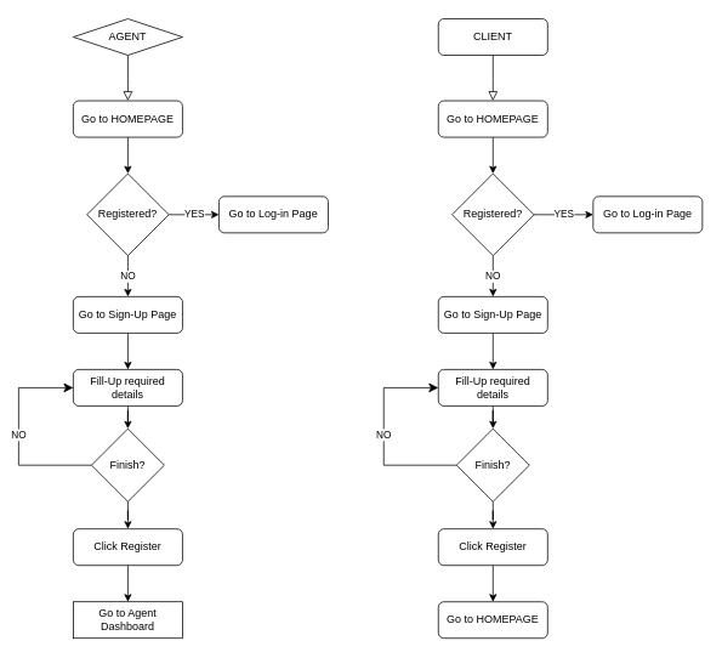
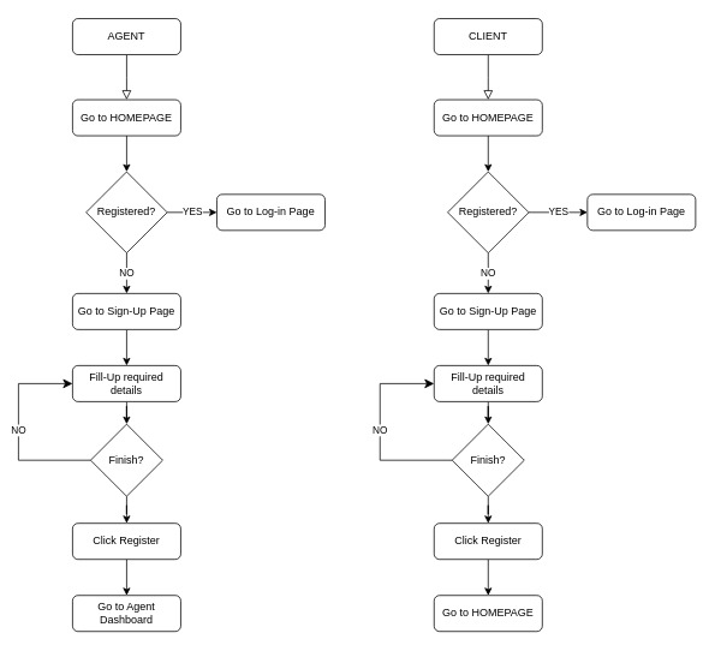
  <mxCell id="0" />
  <mxCell id="1" parent="0" />
  <mxCell id="2" value="" style="rounded=0;html=1;jettySize=auto;orthogonalLoop=1;fontSize=11;endArrow=block;endFill=0;endSize=8;strokeWidth=1;shadow=0;labelBackgroundColor=none;edgeStyle=orthogonalEdgeStyle;" parent="1" source="3" edge="1"><mxGeometry relative="1" as="geometry"><mxPoint x="140" y="110" as="targetPoint" /></mxGeometry></mxCell>
- <mxCell id="3" value="AGENT" style="rhombus;whiteSpace=wrap;html=1;fontSize=12;glass=0;strokeWidth=1;shadow=0;" parent="1" vertex="1"><mxGeometry x="80" y="20" width="120" height="40" as="geometry" /></mxCell>
+ <mxCell id="3" value="AGENT" style="rounded=1;whiteSpace=wrap;html=1;fontSize=12;glass=0;strokeWidth=1;shadow=0;" parent="1" vertex="1"><mxGeometry x="80" y="20" width="120" height="40" as="geometry" /></mxCell>
  <mxCell id="4" value="" style="edgeStyle=orthogonalEdgeStyle;rounded=0;orthogonalLoop=1;jettySize=auto;html=1;" edge="1" parent="1" source="5" target="8"><mxGeometry relative="1" as="geometry" /></mxCell>
  <mxCell id="5" value="Go to HOMEPAGE" style="rounded=1;whiteSpace=wrap;html=1;fontSize=12;glass=0;strokeWidth=1;shadow=0;" vertex="1" parent="1"><mxGeometry x="80" y="110" width="120" height="40" as="geometry" /></mxCell>
  <mxCell id="6" value="YES" style="edgeStyle=orthogonalEdgeStyle;rounded=0;orthogonalLoop=1;jettySize=auto;html=1;entryX=0;entryY=0.5;entryDx=0;entryDy=0;" edge="1" parent="1" source="8" target="9"><mxGeometry relative="1" as="geometry"><mxPoint x="250" y="235" as="targetPoint" /></mxGeometry></mxCell>
  <mxCell id="7" value="NO" style="edgeStyle=orthogonalEdgeStyle;rounded=0;orthogonalLoop=1;jettySize=auto;html=1;" edge="1" parent="1" source="8" target="11"><mxGeometry relative="1" as="geometry" /></mxCell>
  <mxCell id="8" value="Registered?" style="rhombus;whiteSpace=wrap;html=1;" vertex="1" parent="1"><mxGeometry x="95" y="190" width="90" height="90" as="geometry" /></mxCell>
  <mxCell id="9" value="Go to Log-in Page" style="rounded=1;whiteSpace=wrap;html=1;fontSize=12;glass=0;strokeWidth=1;shadow=0;" vertex="1" parent="1"><mxGeometry x="240" y="215" width="120" height="40" as="geometry" /></mxCell>
  <mxCell id="10" value="" style="edgeStyle=orthogonalEdgeStyle;rounded=0;orthogonalLoop=1;jettySize=auto;html=1;" edge="1" parent="1" source="11" target="13"><mxGeometry relative="1" as="geometry" /></mxCell>
  <mxCell id="11" value="Go to Sign-Up Page" style="rounded=1;whiteSpace=wrap;html=1;fontSize=12;glass=0;strokeWidth=1;shadow=0;" vertex="1" parent="1"><mxGeometry x="80" y="325" width="120" height="40" as="geometry" /></mxCell>
  <mxCell id="12" value="" style="edgeStyle=orthogonalEdgeStyle;rounded=0;orthogonalLoop=1;jettySize=auto;html=1;" edge="1" parent="1" source="13" target="15"><mxGeometry relative="1" as="geometry" /></mxCell>
  <mxCell id="13" value="Fill-Up required details" style="rounded=1;whiteSpace=wrap;html=1;fontSize=12;glass=0;strokeWidth=1;shadow=0;" vertex="1" parent="1"><mxGeometry x="80" y="405" width="120" height="40" as="geometry" /></mxCell>
  <mxCell id="14" value="" style="edgeStyle=orthogonalEdgeStyle;rounded=0;orthogonalLoop=1;jettySize=auto;html=1;" edge="1" parent="1" source="15" target="17"><mxGeometry relative="1" as="geometry" /></mxCell>
  <mxCell id="15" value="Finish?" style="rhombus;whiteSpace=wrap;html=1;" vertex="1" parent="1"><mxGeometry x="100" y="470" width="80" height="80" as="geometry" /></mxCell>
  <mxCell id="16" value="" style="edgeStyle=orthogonalEdgeStyle;rounded=0;orthogonalLoop=1;jettySize=auto;html=1;" edge="1" parent="1" source="17" target="18"><mxGeometry relative="1" as="geometry" /></mxCell>
  <mxCell id="17" value="Click Register" style="rounded=1;whiteSpace=wrap;html=1;fontSize=12;glass=0;strokeWidth=1;shadow=0;" vertex="1" parent="1"><mxGeometry x="80" y="580" width="120" height="40" as="geometry" /></mxCell>
- <mxCell id="18" value="Go to Agent Dashboard" style="whiteSpace=wrap;html=1;fontSize=12;glass=0;strokeWidth=1;shadow=0;rounded=0;" vertex="1" parent="1"><mxGeometry x="80" y="660" width="120" height="40" as="geometry" /></mxCell>
+ <mxCell id="18" value="Go to Agent Dashboard" style="rounded=1;whiteSpace=wrap;html=1;fontSize=12;glass=0;strokeWidth=1;shadow=0;" vertex="1" parent="1"><mxGeometry x="80" y="660" width="120" height="40" as="geometry" /></mxCell>
  <mxCell id="19" value="NO" style="edgeStyle=elbowEdgeStyle;elbow=horizontal;endArrow=classic;html=1;curved=0;rounded=0;endSize=8;startSize=8;exitX=0;exitY=0.5;exitDx=0;exitDy=0;entryX=0;entryY=0.5;entryDx=0;entryDy=0;" edge="1" parent="1" source="15" target="13"><mxGeometry width="50" height="50" relative="1" as="geometry"><mxPoint x="310" y="580" as="sourcePoint" /><mxPoint x="360" y="530" as="targetPoint" /><Array as="points"><mxPoint x="20" y="470" /></Array></mxGeometry></mxCell>
  <mxCell id="20" value="" style="rounded=0;html=1;jettySize=auto;orthogonalLoop=1;fontSize=11;endArrow=block;endFill=0;endSize=8;strokeWidth=1;shadow=0;labelBackgroundColor=none;edgeStyle=orthogonalEdgeStyle;" edge="1" parent="1" source="21"><mxGeometry relative="1" as="geometry"><mxPoint x="541" y="110" as="targetPoint" /></mxGeometry></mxCell>
  <mxCell id="21" value="CLIENT" style="rounded=1;whiteSpace=wrap;html=1;fontSize=12;glass=0;strokeWidth=1;shadow=0;" vertex="1" parent="1"><mxGeometry x="481" y="20" width="120" height="40" as="geometry" /></mxCell>
  <mxCell id="22" value="" style="edgeStyle=orthogonalEdgeStyle;rounded=0;orthogonalLoop=1;jettySize=auto;html=1;" edge="1" parent="1" source="23" target="26"><mxGeometry relative="1" as="geometry" /></mxCell>
  <mxCell id="23" value="Go to HOMEPAGE" style="rounded=1;whiteSpace=wrap;html=1;fontSize=12;glass=0;strokeWidth=1;shadow=0;" vertex="1" parent="1"><mxGeometry x="481" y="110" width="120" height="40" as="geometry" /></mxCell>
  <mxCell id="24" value="YES" style="edgeStyle=orthogonalEdgeStyle;rounded=0;orthogonalLoop=1;jettySize=auto;html=1;" edge="1" parent="1" source="26" target="27"><mxGeometry relative="1" as="geometry" /></mxCell>
  <mxCell id="25" value="NO" style="edgeStyle=orthogonalEdgeStyle;rounded=0;orthogonalLoop=1;jettySize=auto;html=1;" edge="1" parent="1" source="26" target="29"><mxGeometry relative="1" as="geometry" /></mxCell>
  <mxCell id="26" value="Registered?" style="rhombus;whiteSpace=wrap;html=1;" vertex="1" parent="1"><mxGeometry x="496" y="190" width="90" height="90" as="geometry" /></mxCell>
  <mxCell id="27" value="Go to Log-in Page" style="rounded=1;whiteSpace=wrap;html=1;fontSize=12;glass=0;strokeWidth=1;shadow=0;" vertex="1" parent="1"><mxGeometry x="651" y="215" width="120" height="40" as="geometry" /></mxCell>
  <mxCell id="28" value="" style="edgeStyle=orthogonalEdgeStyle;rounded=0;orthogonalLoop=1;jettySize=auto;html=1;" edge="1" parent="1" source="29" target="31"><mxGeometry relative="1" as="geometry" /></mxCell>
  <mxCell id="29" value="Go to Sign-Up Page" style="rounded=1;whiteSpace=wrap;html=1;fontSize=12;glass=0;strokeWidth=1;shadow=0;" vertex="1" parent="1"><mxGeometry x="481" y="325" width="120" height="40" as="geometry" /></mxCell>
  <mxCell id="30" value="" style="edgeStyle=orthogonalEdgeStyle;rounded=0;orthogonalLoop=1;jettySize=auto;html=1;" edge="1" parent="1" source="31" target="33"><mxGeometry relative="1" as="geometry" /></mxCell>
  <mxCell id="31" value="Fill-Up required details" style="rounded=1;whiteSpace=wrap;html=1;fontSize=12;glass=0;strokeWidth=1;shadow=0;" vertex="1" parent="1"><mxGeometry x="481" y="405" width="120" height="40" as="geometry" /></mxCell>
  <mxCell id="32" value="" style="edgeStyle=orthogonalEdgeStyle;rounded=0;orthogonalLoop=1;jettySize=auto;html=1;" edge="1" parent="1" source="33" target="35"><mxGeometry relative="1" as="geometry" /></mxCell>
  <mxCell id="33" value="Finish?" style="rhombus;whiteSpace=wrap;html=1;" vertex="1" parent="1"><mxGeometry x="501" y="470" width="80" height="80" as="geometry" /></mxCell>
  <mxCell id="34" value="" style="edgeStyle=orthogonalEdgeStyle;rounded=0;orthogonalLoop=1;jettySize=auto;html=1;" edge="1" parent="1" source="35" target="36"><mxGeometry relative="1" as="geometry" /></mxCell>
  <mxCell id="35" value="Click Register" style="rounded=1;whiteSpace=wrap;html=1;fontSize=12;glass=0;strokeWidth=1;shadow=0;" vertex="1" parent="1"><mxGeometry x="481" y="580" width="120" height="40" as="geometry" /></mxCell>
  <mxCell id="36" value="Go to HOMEPAGE" style="rounded=1;whiteSpace=wrap;html=1;fontSize=12;glass=0;strokeWidth=1;shadow=0;" vertex="1" parent="1"><mxGeometry x="481" y="660" width="120" height="40" as="geometry" /></mxCell>
  <mxCell id="37" value="NO" style="edgeStyle=elbowEdgeStyle;elbow=horizontal;endArrow=classic;html=1;curved=0;rounded=0;endSize=8;startSize=8;exitX=0;exitY=0.5;exitDx=0;exitDy=0;entryX=0;entryY=0.5;entryDx=0;entryDy=0;" edge="1" parent="1" source="33" target="31"><mxGeometry width="50" height="50" relative="1" as="geometry"><mxPoint x="711" y="580" as="sourcePoint" /><mxPoint x="761" y="530" as="targetPoint" /><Array as="points"><mxPoint x="421" y="470" /></Array></mxGeometry></mxCell>
